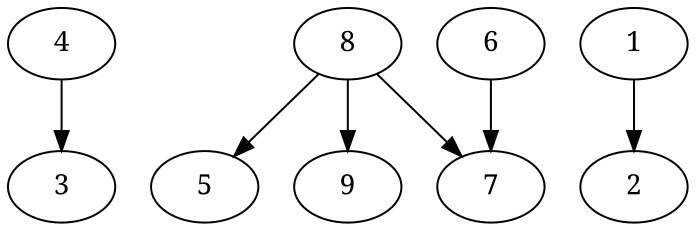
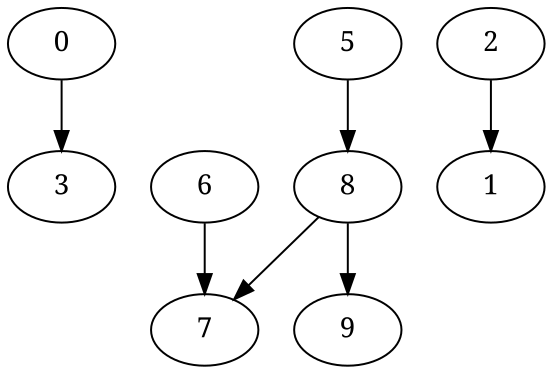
  digraph {
    fontname="Noto Serif"
    node [fontname="Noto Serif"]
    edge [fontname="Noto Serif"]
-   4
+   4 [label=0]
    3
    5
    8
    1
    2
    7
    9
    6
    4 -> 3
-   8 -> 5
+   5 -> 8
    8 -> 7
    8 -> 9
-   1 -> 2
+   2 -> 1
    6 -> 7
  }
